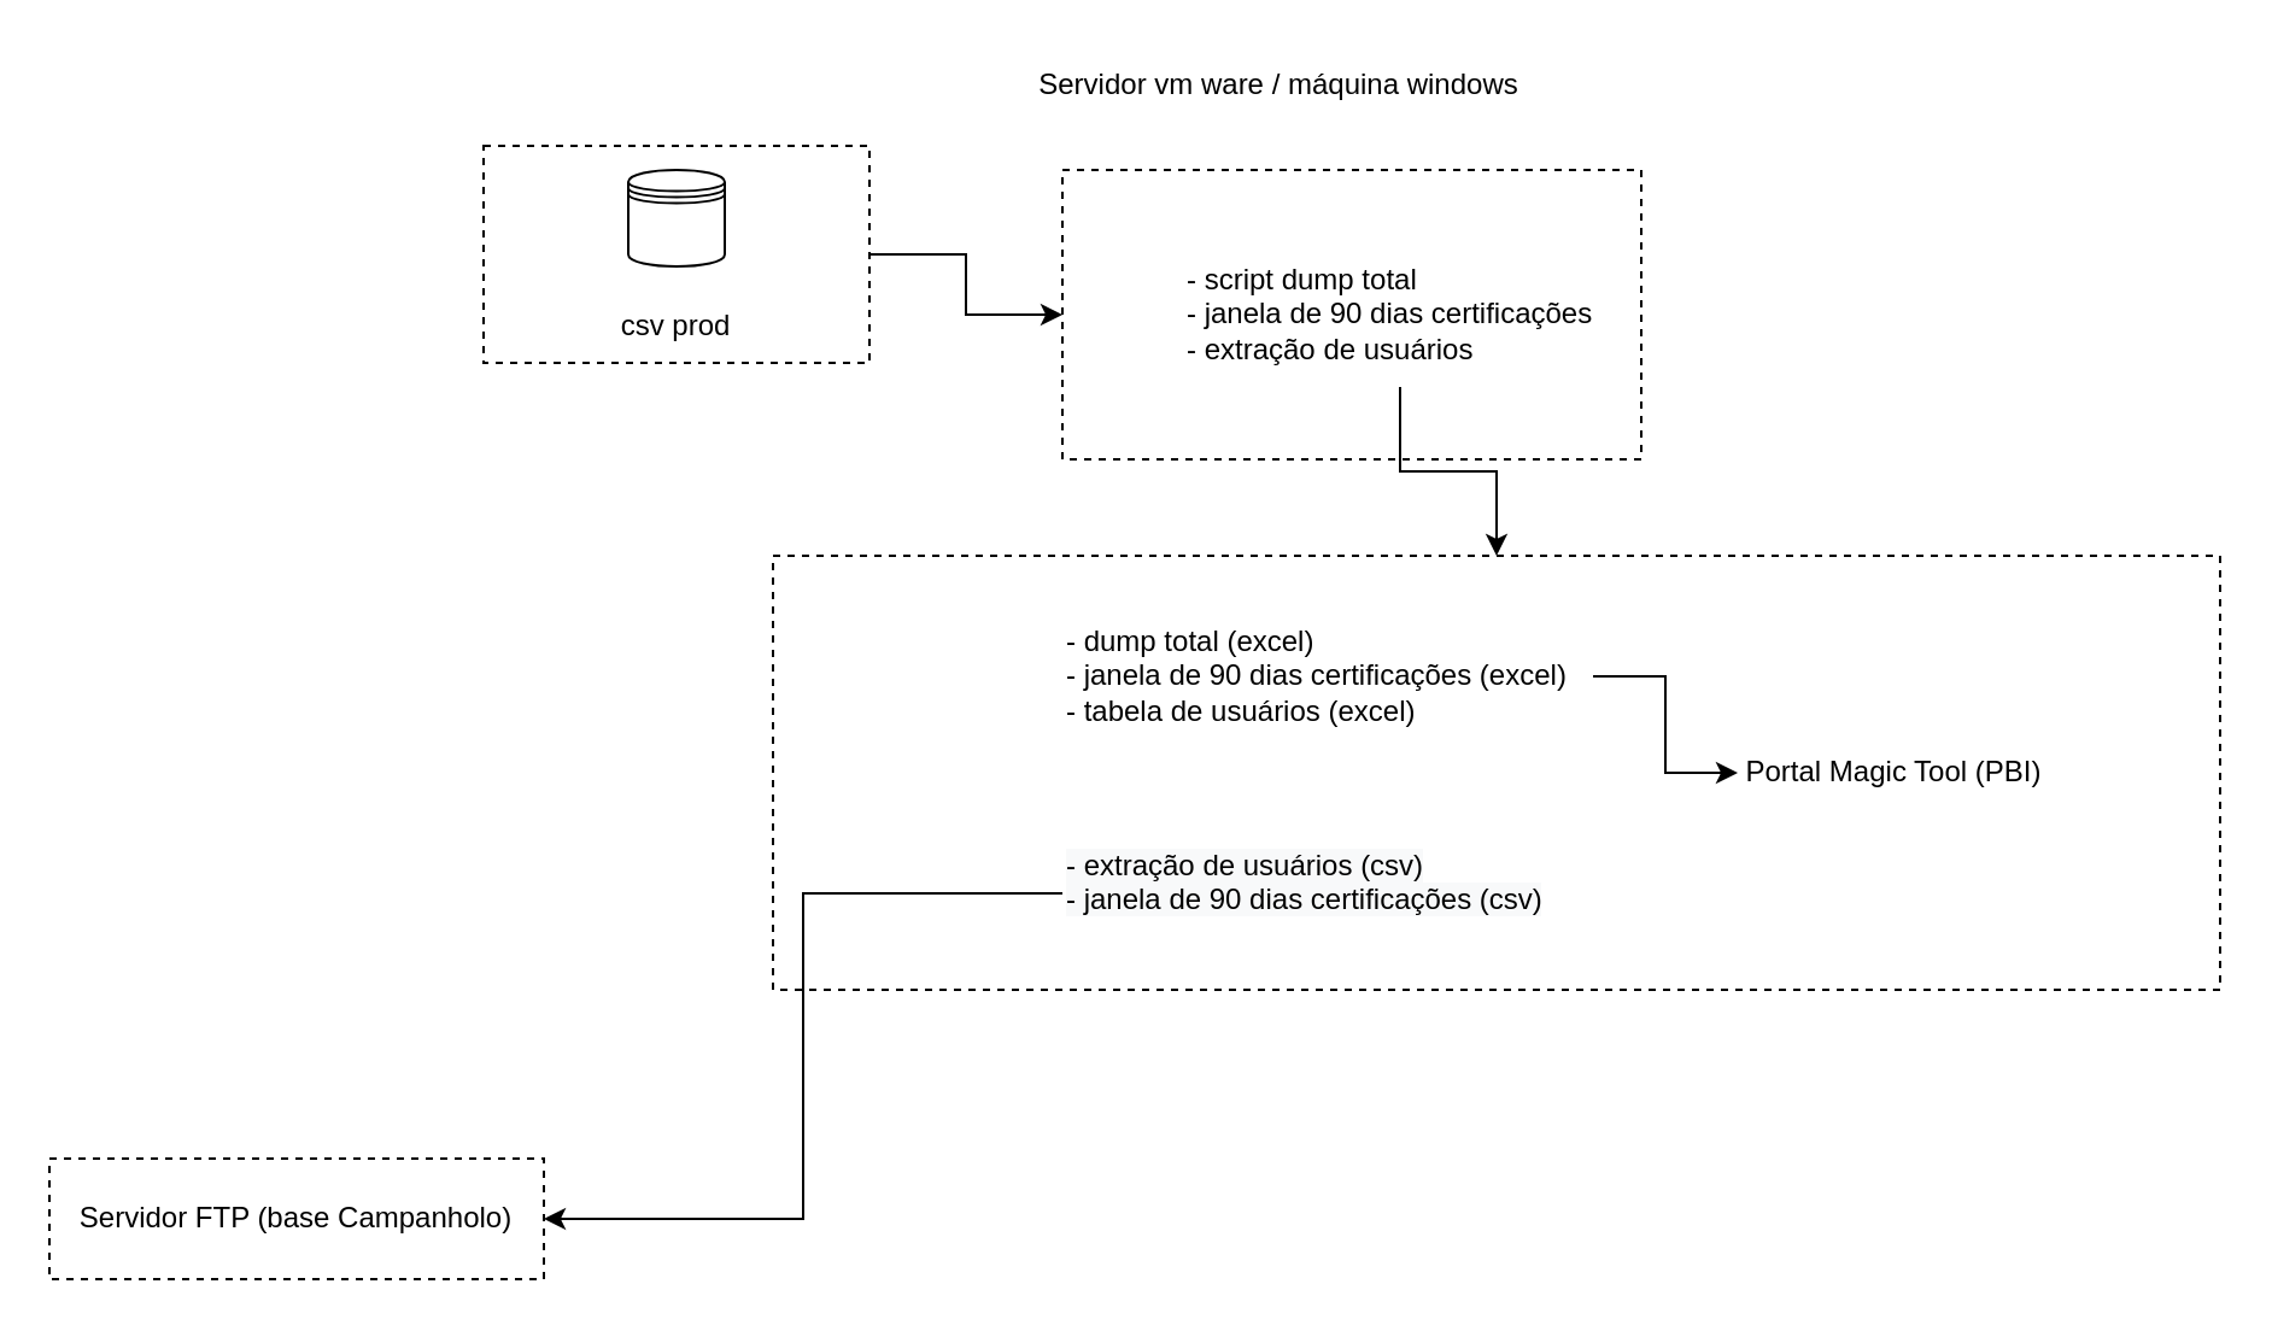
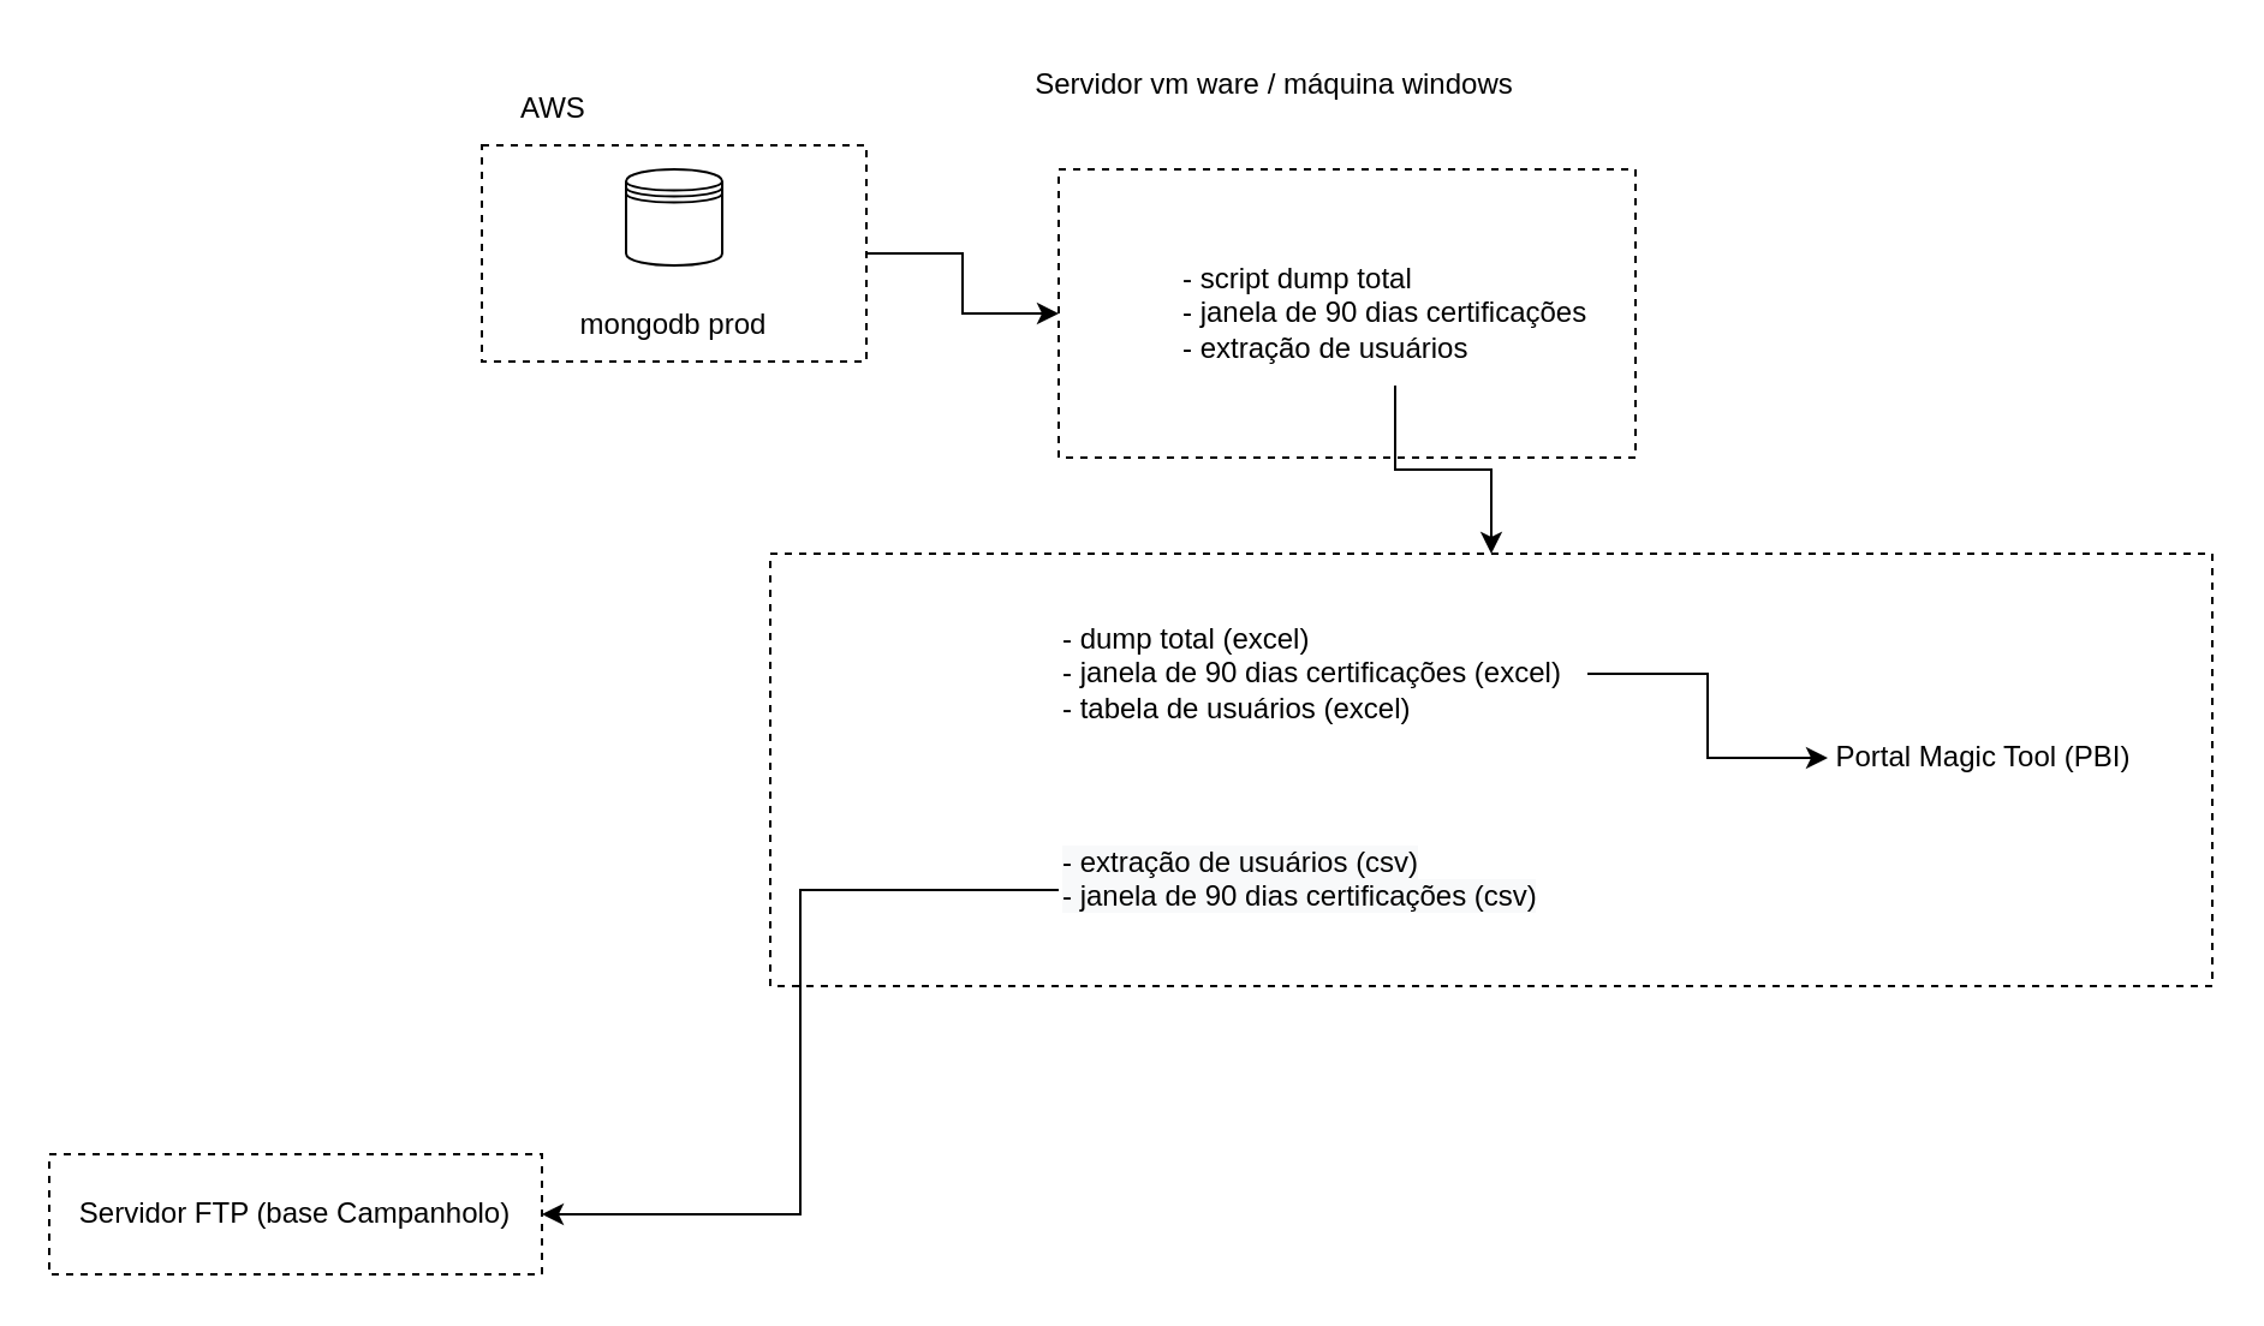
  <mxCell id="0" />
  <mxCell id="1" parent="0" />
  <mxCell id="2" style="edgeStyle=orthogonalEdgeStyle;rounded=0;orthogonalLoop=1;jettySize=auto;html=1;exitX=1;exitY=0.5;exitDx=0;exitDy=0;" edge="1" parent="1" source="3" target="7"><mxGeometry relative="1" as="geometry" /></mxCell>
  <mxCell id="3" value="" style="rounded=0;whiteSpace=wrap;html=1;dashed=1;" vertex="1" parent="1"><mxGeometry x="200" y="60" width="160" height="90" as="geometry" /></mxCell>
  <mxCell id="4" value="" style="shape=datastore;whiteSpace=wrap;html=1;" vertex="1" parent="1"><mxGeometry x="260" y="70" width="40" height="40" as="geometry" /></mxCell>
- <mxCell id="6" value="csv prod" style="text;html=1;strokeColor=none;fillColor=none;align=center;verticalAlign=middle;whiteSpace=wrap;rounded=0;" vertex="1" parent="1"><mxGeometry x="240" y="120" width="80" height="30" as="geometry" /></mxCell>
+ <mxCell id="5" value="AWS" style="text;html=1;strokeColor=none;fillColor=none;align=center;verticalAlign=middle;whiteSpace=wrap;rounded=0;" vertex="1" parent="1"><mxGeometry x="200" y="30" width="60" height="30" as="geometry" /></mxCell>
+ <mxCell id="6" value="mongodb prod" style="text;html=1;strokeColor=none;fillColor=none;align=center;verticalAlign=middle;whiteSpace=wrap;rounded=0;" vertex="1" parent="1"><mxGeometry x="240" y="120" width="80" height="30" as="geometry" /></mxCell>
  <mxCell id="7" value="" style="rounded=0;whiteSpace=wrap;html=1;dashed=1;" vertex="1" parent="1"><mxGeometry x="440" y="70" width="240" height="120" as="geometry" /></mxCell>
  <mxCell id="8" style="edgeStyle=orthogonalEdgeStyle;rounded=0;orthogonalLoop=1;jettySize=auto;html=1;exitX=0.5;exitY=1;exitDx=0;exitDy=0;entryX=0.5;entryY=0;entryDx=0;entryDy=0;" edge="1" parent="1" source="9" target="11"><mxGeometry relative="1" as="geometry" /></mxCell>
  <mxCell id="9" value="- script dump total&lt;br&gt;- janela de 90 dias certificações&lt;br&gt;- extração de usuários" style="text;html=1;strokeColor=none;fillColor=none;align=left;verticalAlign=middle;whiteSpace=wrap;rounded=0;" vertex="1" parent="1"><mxGeometry x="490" y="100" width="180" height="60" as="geometry" /></mxCell>
  <mxCell id="10" value="Servidor vm ware / máquina windows" style="text;html=1;strokeColor=none;fillColor=none;align=center;verticalAlign=middle;whiteSpace=wrap;rounded=0;" vertex="1" parent="1"><mxGeometry x="420" y="20" width="220" height="30" as="geometry" /></mxCell>
  <mxCell id="11" value="" style="rounded=0;whiteSpace=wrap;html=1;dashed=1;" vertex="1" parent="1"><mxGeometry x="320" y="230" width="600" height="180" as="geometry" /></mxCell>
  <mxCell id="12" style="edgeStyle=orthogonalEdgeStyle;rounded=0;orthogonalLoop=1;jettySize=auto;html=1;exitX=1;exitY=0.5;exitDx=0;exitDy=0;entryX=0;entryY=0.5;entryDx=0;entryDy=0;" edge="1" parent="1" source="13" target="15"><mxGeometry relative="1" as="geometry" /></mxCell>
  <mxCell id="13" value="- dump total (excel)&lt;br&gt;- janela de 90 dias certificações (excel)&lt;br&gt;- tabela de usuários (excel)" style="text;html=1;strokeColor=none;fillColor=none;align=left;verticalAlign=middle;whiteSpace=wrap;rounded=0;" vertex="1" parent="1"><mxGeometry x="440" y="245" width="220" height="70" as="geometry" /></mxCell>
  <mxCell id="14" value="&lt;span style=&quot;color: rgb(0, 0, 0); font-family: Helvetica; font-size: 12px; font-style: normal; font-variant-ligatures: normal; font-variant-caps: normal; font-weight: 400; letter-spacing: normal; orphans: 2; text-align: left; text-indent: 0px; text-transform: none; widows: 2; word-spacing: 0px; -webkit-text-stroke-width: 0px; background-color: rgb(248, 249, 250); text-decoration-thickness: initial; text-decoration-style: initial; text-decoration-color: initial; float: none; display: inline !important;&quot;&gt;- extração de usuários (csv)&lt;/span&gt;&lt;br style=&quot;color: rgb(0, 0, 0); font-family: Helvetica; font-size: 12px; font-style: normal; font-variant-ligatures: normal; font-variant-caps: normal; font-weight: 400; letter-spacing: normal; orphans: 2; text-align: left; text-indent: 0px; text-transform: none; widows: 2; word-spacing: 0px; -webkit-text-stroke-width: 0px; background-color: rgb(248, 249, 250); text-decoration-thickness: initial; text-decoration-style: initial; text-decoration-color: initial;&quot;&gt;&lt;span style=&quot;color: rgb(0, 0, 0); font-family: Helvetica; font-size: 12px; font-style: normal; font-variant-ligatures: normal; font-variant-caps: normal; font-weight: 400; letter-spacing: normal; orphans: 2; text-align: left; text-indent: 0px; text-transform: none; widows: 2; word-spacing: 0px; -webkit-text-stroke-width: 0px; background-color: rgb(248, 249, 250); text-decoration-thickness: initial; text-decoration-style: initial; text-decoration-color: initial; float: none; display: inline !important;&quot;&gt;- janela de 90 dias certificações (csv)&lt;/span&gt;" style="text;whiteSpace=wrap;html=1;" vertex="1" parent="1"><mxGeometry x="440" y="345" width="230" height="50" as="geometry" /></mxCell>
- <mxCell id="15" value="Portal Magic Tool (PBI)" style="text;html=1;strokeColor=none;fillColor=none;align=center;verticalAlign=middle;whiteSpace=wrap;rounded=0;" vertex="1" parent="1"><mxGeometry x="720" y="285" width="130" height="70" as="geometry" /></mxCell>
+ <mxCell id="15" value="Portal Magic Tool (PBI)" style="text;html=1;strokeColor=none;fillColor=none;align=center;verticalAlign=middle;whiteSpace=wrap;rounded=0;" vertex="1" parent="1"><mxGeometry x="760" y="280" width="130" height="70" as="geometry" /></mxCell>
  <mxCell id="16" value="Servidor FTP (base Campanholo)" style="rounded=0;whiteSpace=wrap;html=1;dashed=1;" vertex="1" parent="1"><mxGeometry x="20" y="480" width="205" height="50" as="geometry" /></mxCell>
  <mxCell id="17" style="edgeStyle=orthogonalEdgeStyle;rounded=0;orthogonalLoop=1;jettySize=auto;html=1;exitX=0;exitY=0.5;exitDx=0;exitDy=0;entryX=1;entryY=0.5;entryDx=0;entryDy=0;" edge="1" parent="1" source="14" target="16"><mxGeometry relative="1" as="geometry"><mxPoint x="450" y="380" as="sourcePoint" /><mxPoint x="320" y="515" as="targetPoint" /></mxGeometry></mxCell>
